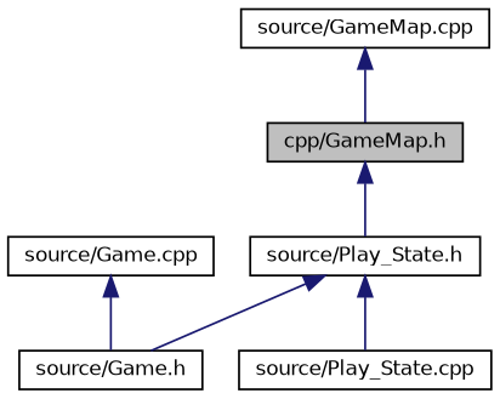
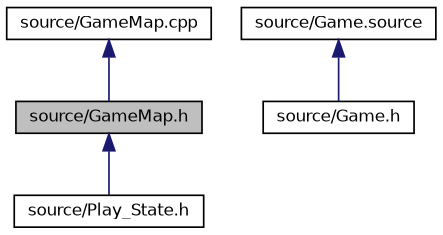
  digraph {
    node [color=black fillcolor=white fontname=Helvetica fontsize=10 shape=record style=filled]
    edge [color=midnightblue dir=back fontname=Helvetica fontsize=10 labelfontname=Helvetica labelfontsize=10 style=solid]
-   n1 [fillcolor=grey75 fontcolor=black height=0.2 label="cpp/GameMap.h" width=0.4]
+   n1 [fillcolor=grey75 fontcolor=black height=0.2 label="source/GameMap.h" width=0.4]
    n2 [height=0.2 label="source/Play_State.h" width=0.4]
    n3 [height=0.2 label="source/Game.h" width=0.4]
-   n4 [height=0.2 label="source/Play_State.cpp" width=0.4]
    n5 [height=0.2 label="source/GameMap.cpp" width=0.4]
-   n6 [height=0.2 label="source/Game.cpp" width=0.4]
+   n6 [height=0.2 label="source/Game.source" width=0.4]
    n1 -> n2
-   n2 -> n3
-   n2 -> n4
    n5 -> n1
    n6 -> n3
  }
